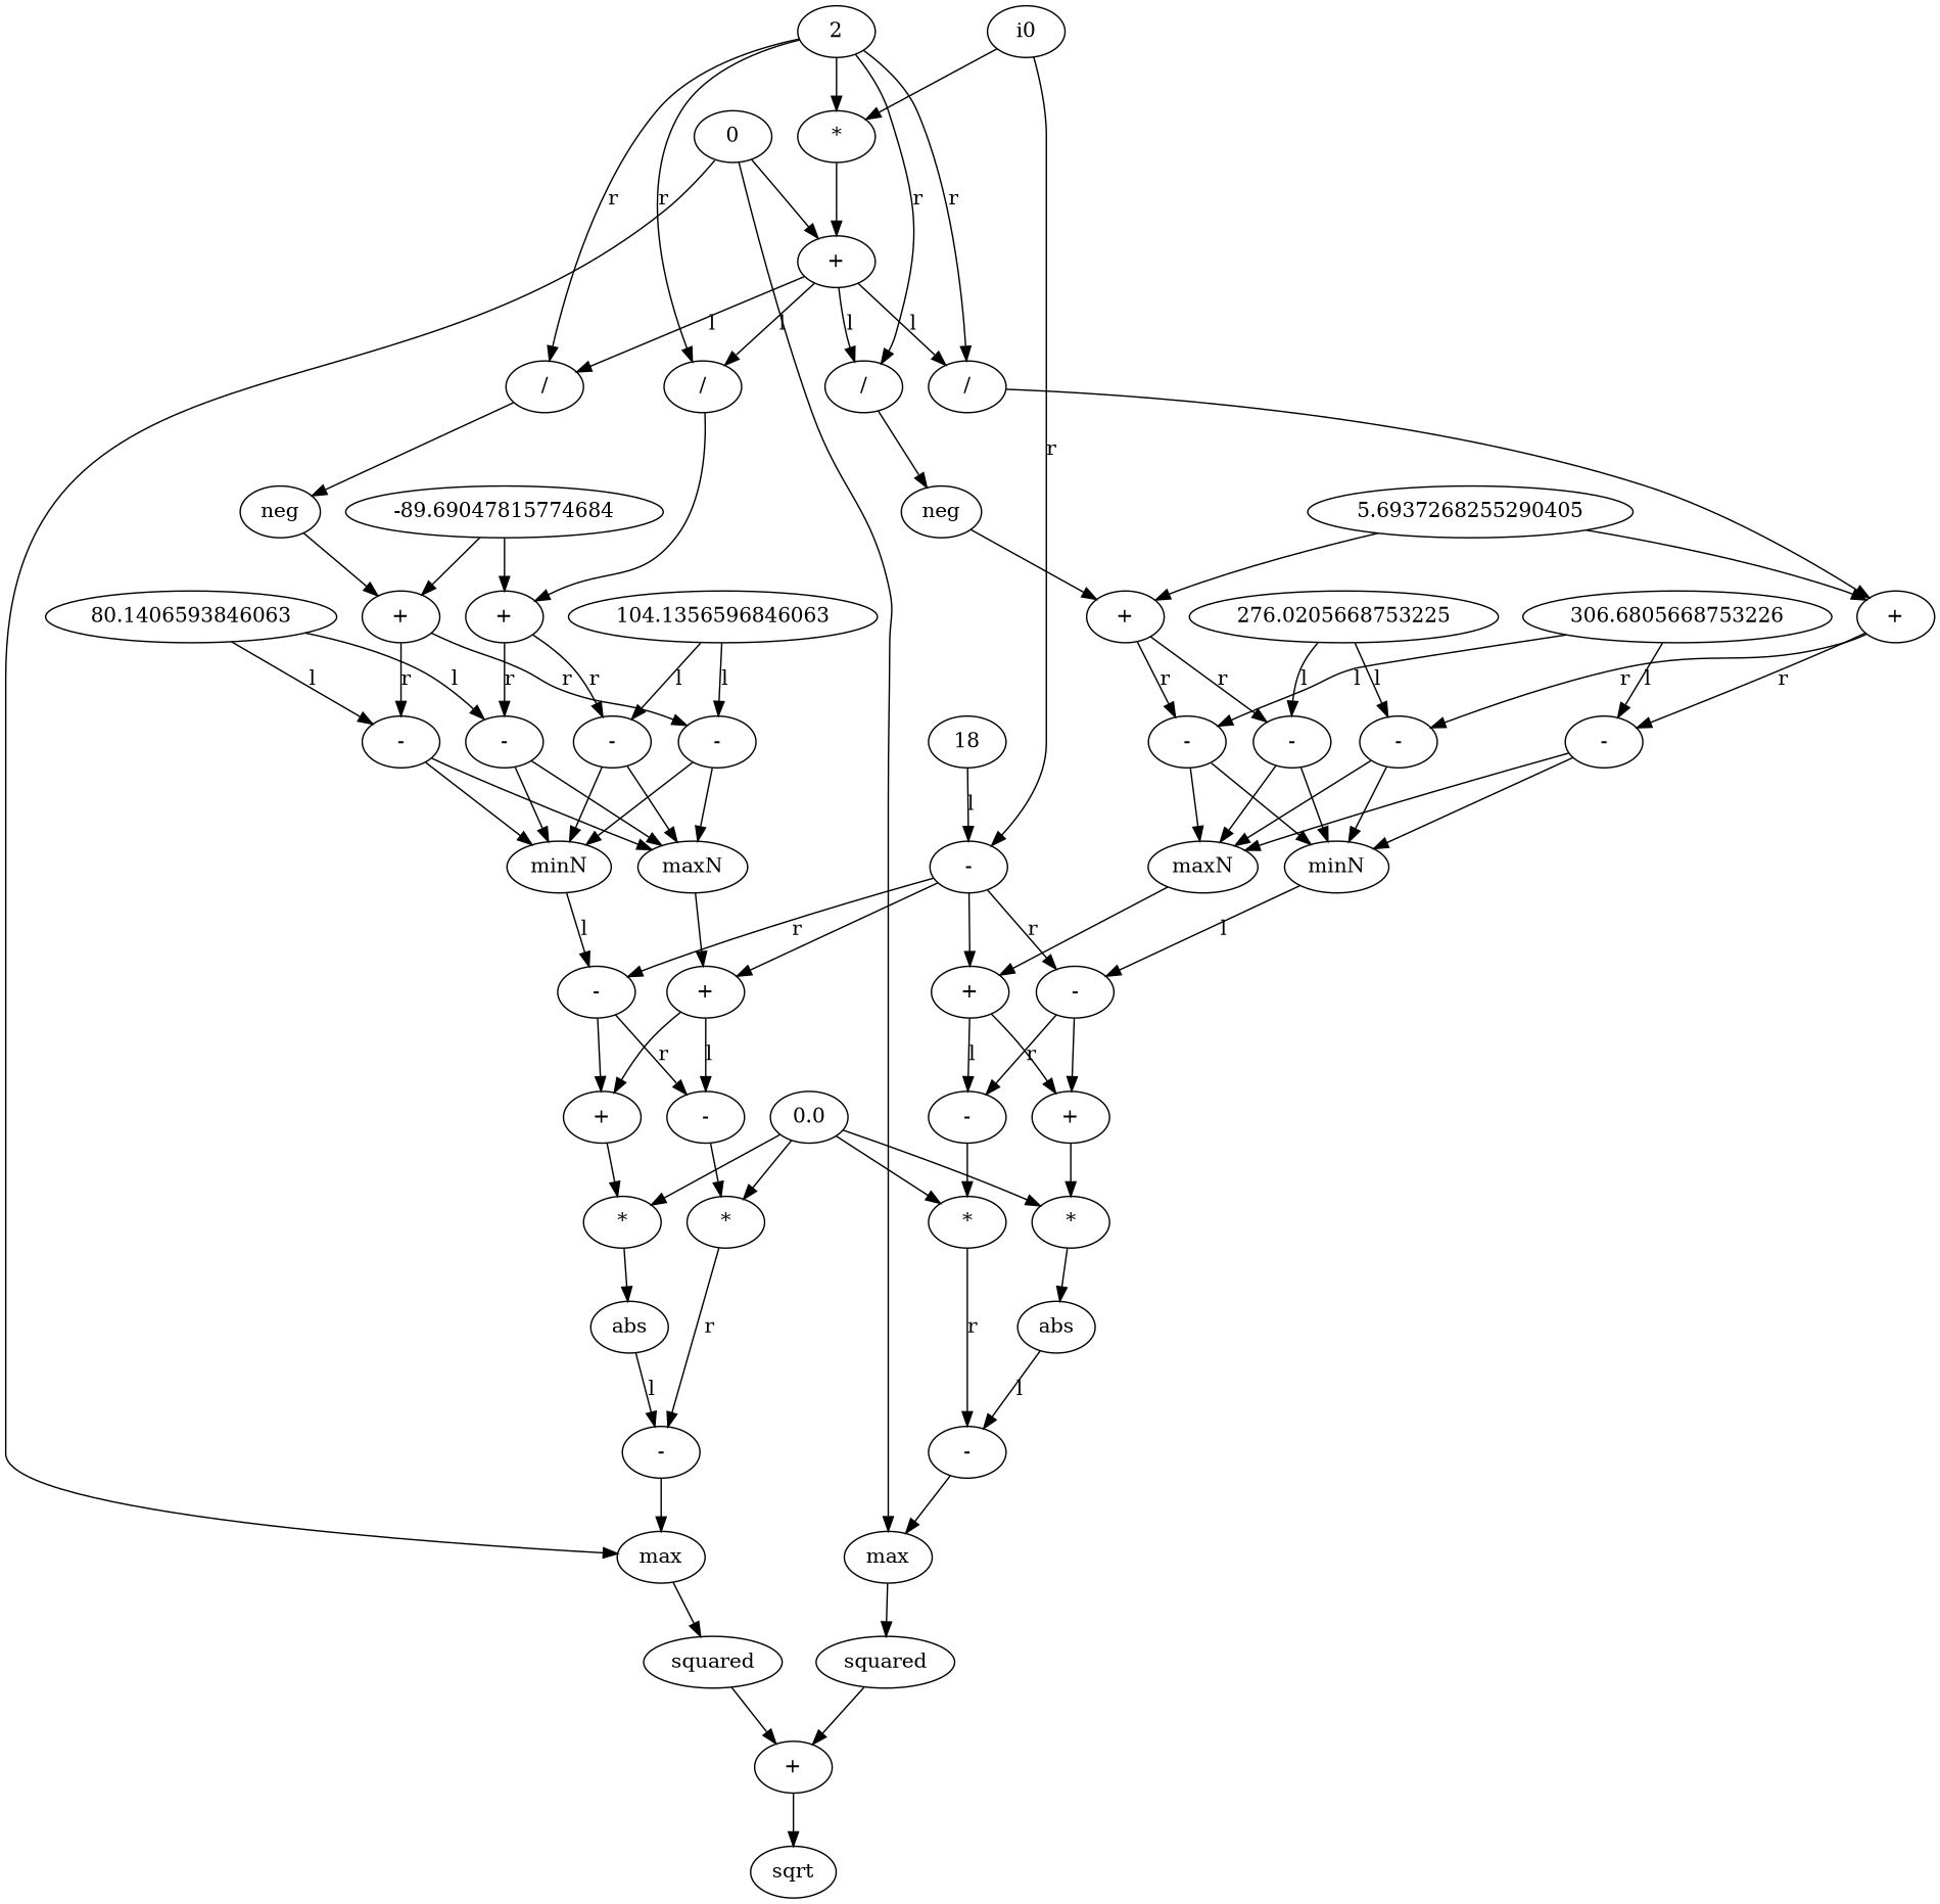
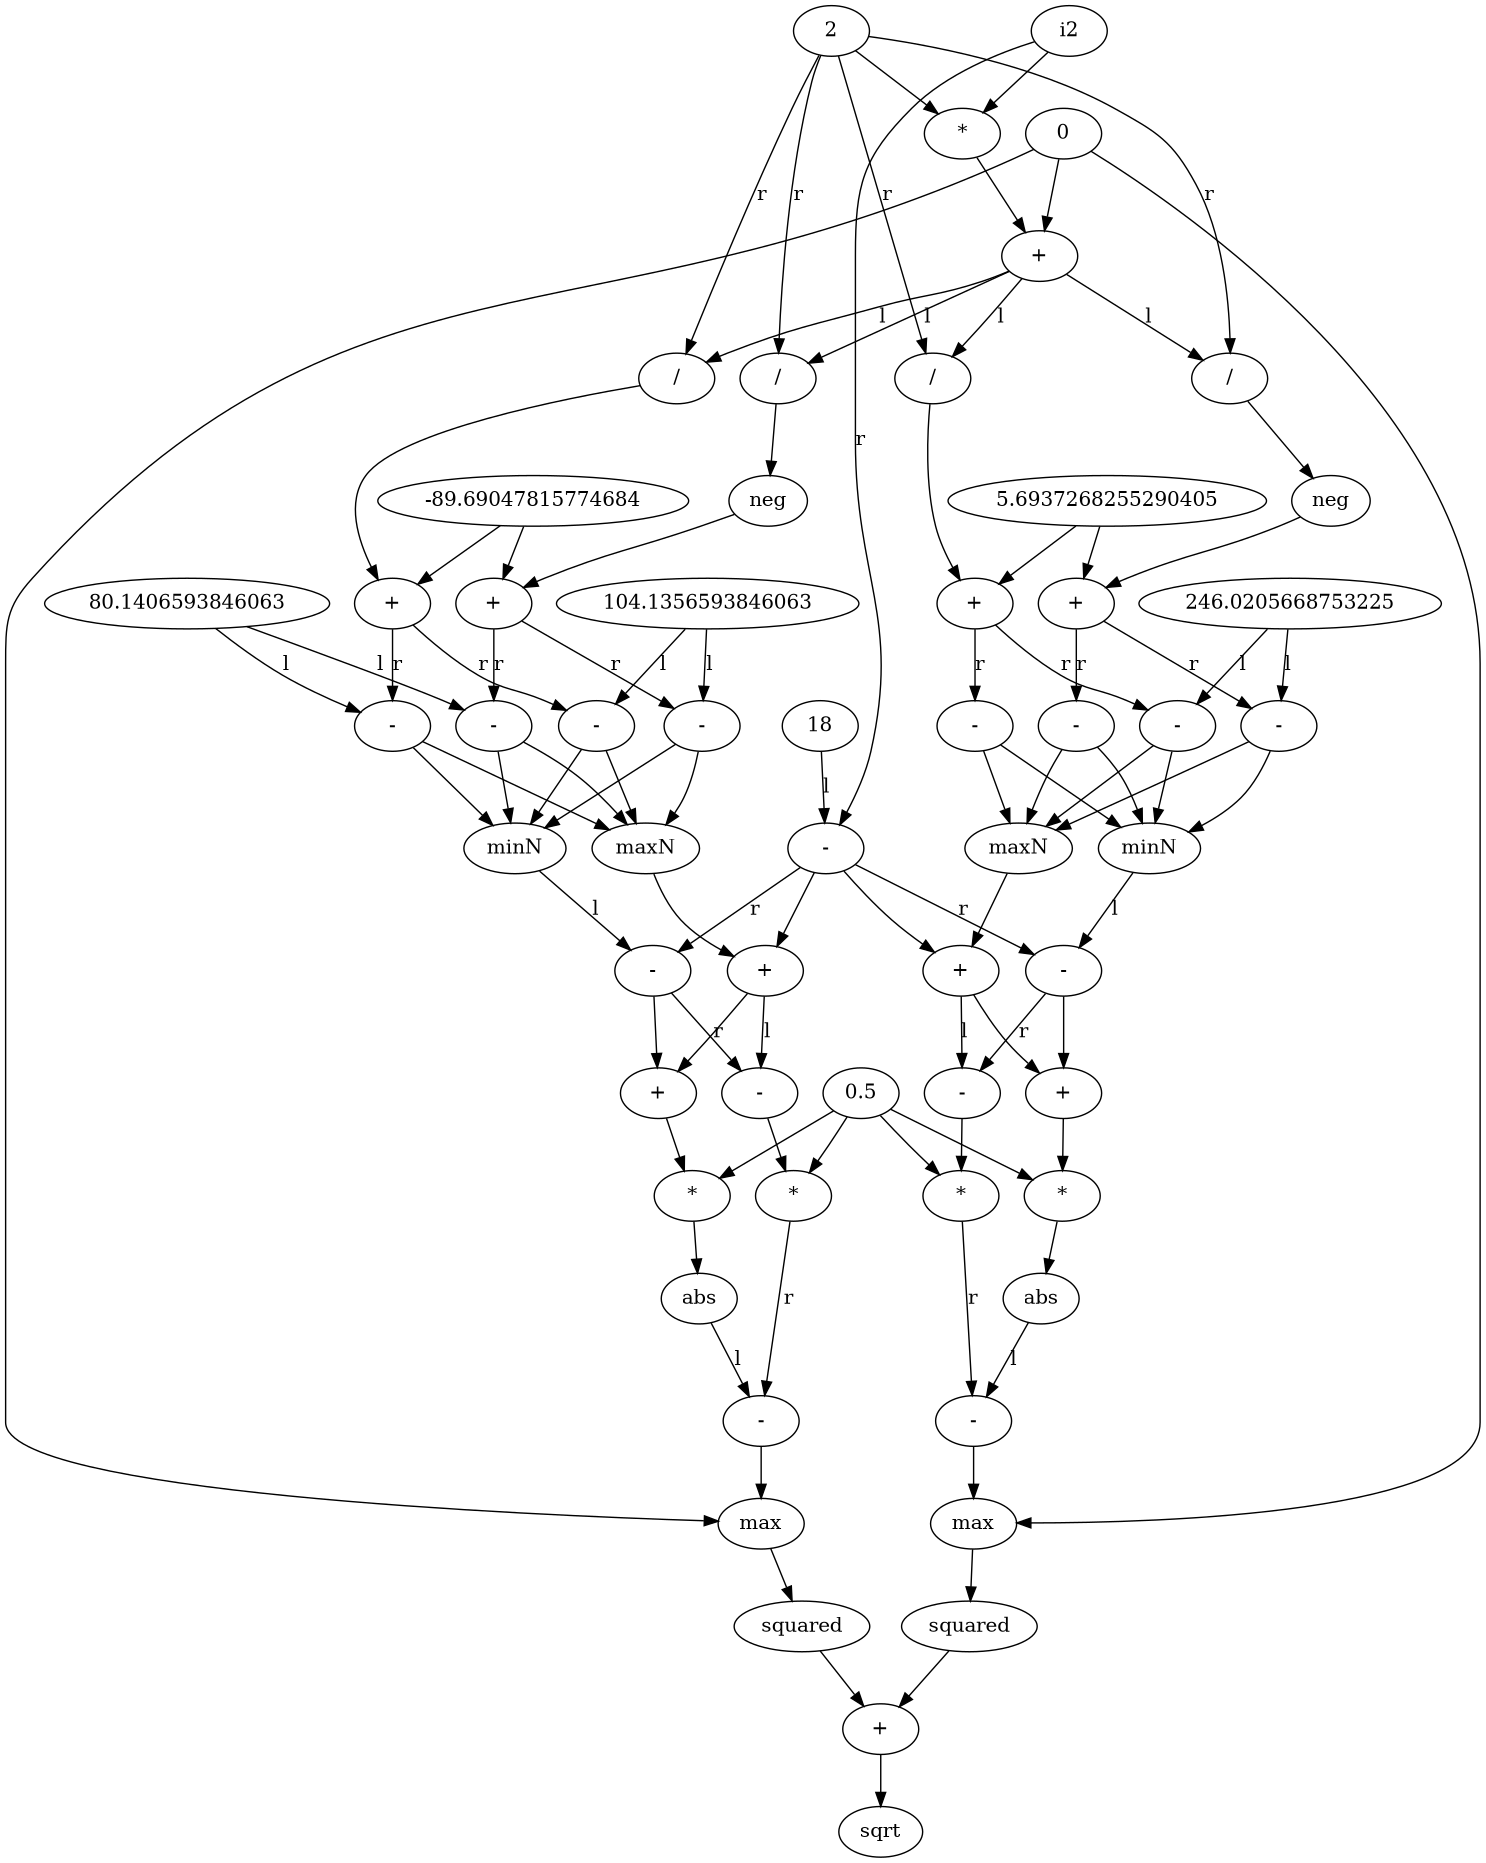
  digraph {
    n1 [label=sqrt]
    n2 [label="+"]
    n3 [label=squared]
    n4 [label=squared]
    n5 [label=max]
    n6 [label=max]
    n7 [label="-"]
    n8 [label=0]
    n9 [label="+"]
    n10 [label="/"]
    n11 [label="/"]
    n12 [label="/"]
    n13 [label="/"]
    n14 [label="-"]
    n15 [label=abs]
    n16 [label="*"]
    n17 [label=abs]
    n18 [label="*"]
    n19 [label="*"]
-   n20 [label=0.0]
+   n20 [label=0.5]
    n21 [label="*"]
    n22 [label="-"]
    n23 [label="-"]
    n24 [label="+"]
    n25 [label="+"]
    n26 [label="-"]
    n27 [label="+"]
    n28 [label="+"]
    n29 [label="-"]
    n30 [label=maxN]
    n31 [label="-"]
    n32 [label=minN]
    n33 [label=maxN]
    n34 [label=minN]
    n35 [label="-"]
    n36 [label="-"]
    n37 [label="-"]
    n38 [label="-"]
    n39 [label=18]
-   n40 [label=i0]
+   n40 [label=i2]
    n41 [label="*"]
    n42 [label="-"]
    n43 [label="-"]
    n44 [label="-"]
    n45 [label="-"]
    n46 [label=80.1406593846063]
    n47 [label="+"]
-   n48 [label=104.1356596846063]
+   n48 [label=104.1356593846063]
    n49 [label="+"]
-   n50 [label=276.0205668753225]
+   n50 [label=246.0205668753225]
    n51 [label="+"]
-   n52 [label=306.6805668753226]
    n53 [label="+"]
    n54 [label=-89.69047815774684]
    n55 [label=neg]
    n56 [label=5.6937268255290405]
    n57 [label=neg]
    n58 [label=2]
    n2 -> n1
    n3 -> n2
    n4 -> n2
    n5 -> n3
    n6 -> n4
    n7 -> n5
    n8 -> n5
    n8 -> n6
    n8 -> n9
    n9 -> n10 [label=l]
    n9 -> n11 [label=l]
    n9 -> n12 [label=l]
    n9 -> n13 [label=l]
    n10 -> n49
    n11 -> n53
    n12 -> n55
    n13 -> n57
    n14 -> n6
    n15 -> n7 [label=l]
    n16 -> n7 [label=r]
    n17 -> n14 [label=l]
    n18 -> n14 [label=r]
    n19 -> n15
    n20 -> n16
    n20 -> n18
    n20 -> n19
    n20 -> n21
    n21 -> n17
    n22 -> n16
    n23 -> n18
    n24 -> n19
    n25 -> n22 [label=l]
    n25 -> n24
    n26 -> n22 [label=r]
    n26 -> n24
    n27 -> n21
    n28 -> n23 [label=l]
    n28 -> n27
    n29 -> n23 [label=r]
    n29 -> n27
    n30 -> n25
    n31 -> n25
    n31 -> n26 [label=r]
    n31 -> n28
    n31 -> n29 [label=r]
    n32 -> n26 [label=l]
    n33 -> n28
    n34 -> n29 [label=l]
    n35 -> n30
    n35 -> n32
    n36 -> n30
    n36 -> n32
    n37 -> n30
    n37 -> n32
    n38 -> n30
    n38 -> n32
    n39 -> n31 [label=l]
    n40 -> n31 [label=r]
    n40 -> n41
    n41 -> n9
    n42 -> n33
    n42 -> n34
    n43 -> n33
    n43 -> n34
    n44 -> n33
    n44 -> n34
    n45 -> n33
    n45 -> n34
    n46 -> n35 [label=l]
    n46 -> n37 [label=l]
    n47 -> n35 [label=r]
    n47 -> n38 [label=r]
    n48 -> n36 [label=l]
    n48 -> n38 [label=l]
    n49 -> n36 [label=r]
    n49 -> n37 [label=r]
    n50 -> n42 [label=l]
    n50 -> n44 [label=l]
    n51 -> n42 [label=r]
    n51 -> n45 [label=r]
-   n52 -> n43 [label=l]
-   n52 -> n45 [label=l]
    n53 -> n43 [label=r]
    n53 -> n44 [label=r]
    n54 -> n47
    n54 -> n49
    n55 -> n47
    n56 -> n51
    n56 -> n53
    n57 -> n51
    n58 -> n10 [label=r]
    n58 -> n11 [label=r]
    n58 -> n12 [label=r]
    n58 -> n13 [label=r]
    n58 -> n41
  }
